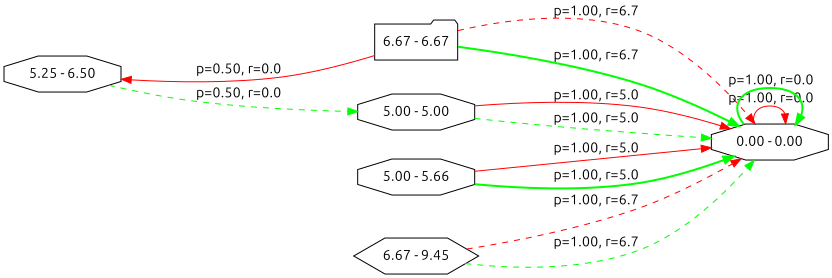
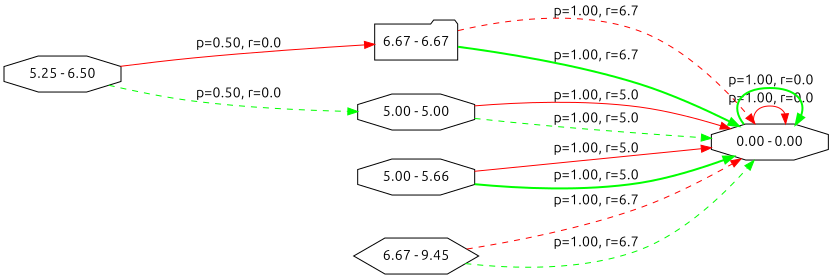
  digraph {
    fontname=Ubuntu
    rankdir=LR
    ranksep=2
    node [fontname=Ubuntu shape=octagon]
    edge [color=red fontname=Ubuntu style=dashed]
    n1 [label="5.25 - 6.50"]
    n2 [label="6.67 - 6.67" shape=folder]
    n3 [label="5.00 - 5.00"]
    n4 [label="0.00 - 0.00"]
    n5 [label="5.00 - 5.66"]
    n6 [label="6.67 - 9.45" shape=hexagon]
-   n2 -> n1 [label=" p=0.50, r=0.0" style=solid]
+   n1 -> n2 [label=" p=0.50, r=0.0" style=solid]
    n1 -> n3 [color=green label=" p=0.50, r=0.0"]
    n2 -> n4 [label=" p=1.00, r=6.7"]
    n2 -> n4 [color=green label=" p=1.00, r=6.7" style=bold]
    n3 -> n4 [label=" p=1.00, r=5.0" style=solid]
    n3 -> n4 [color=green label=" p=1.00, r=5.0"]
    n4 -> n4 [label=" p=1.00, r=0.0" style=solid]
    n4 -> n4 [color=green label=" p=1.00, r=0.0" style=bold]
    n5 -> n4 [label=" p=1.00, r=5.0" style=solid]
    n5 -> n4 [color=green label=" p=1.00, r=5.0" style=bold]
    n6 -> n4 [label=" p=1.00, r=6.7"]
    n6 -> n4 [color=green label=" p=1.00, r=6.7"]
  }
